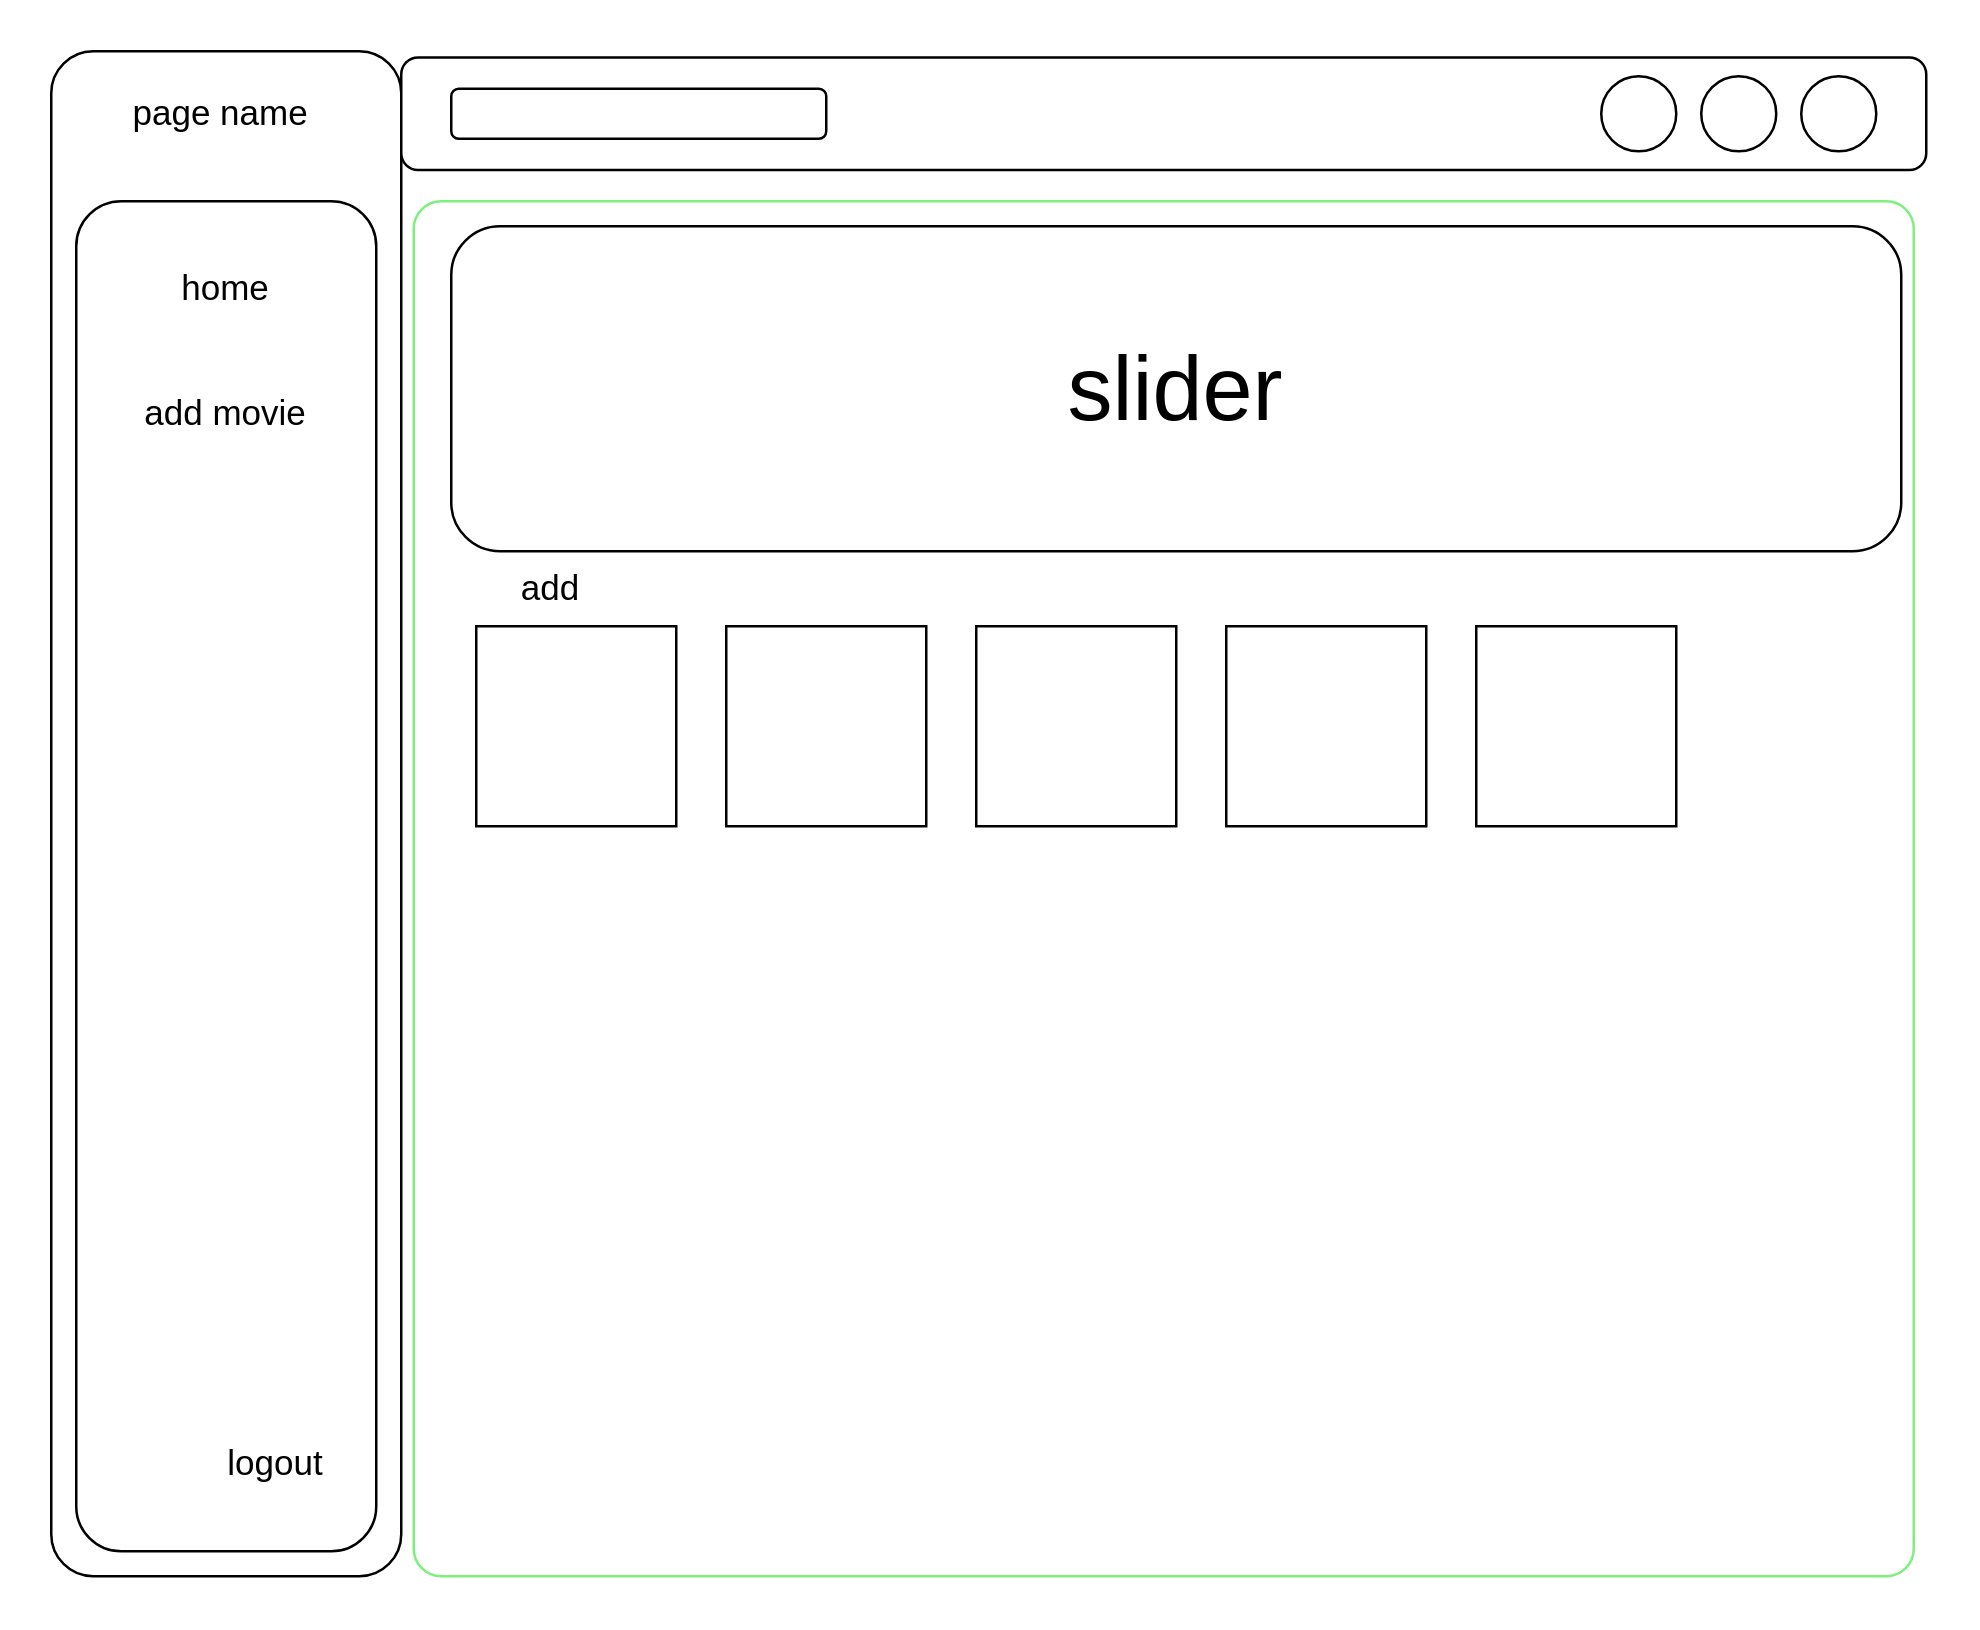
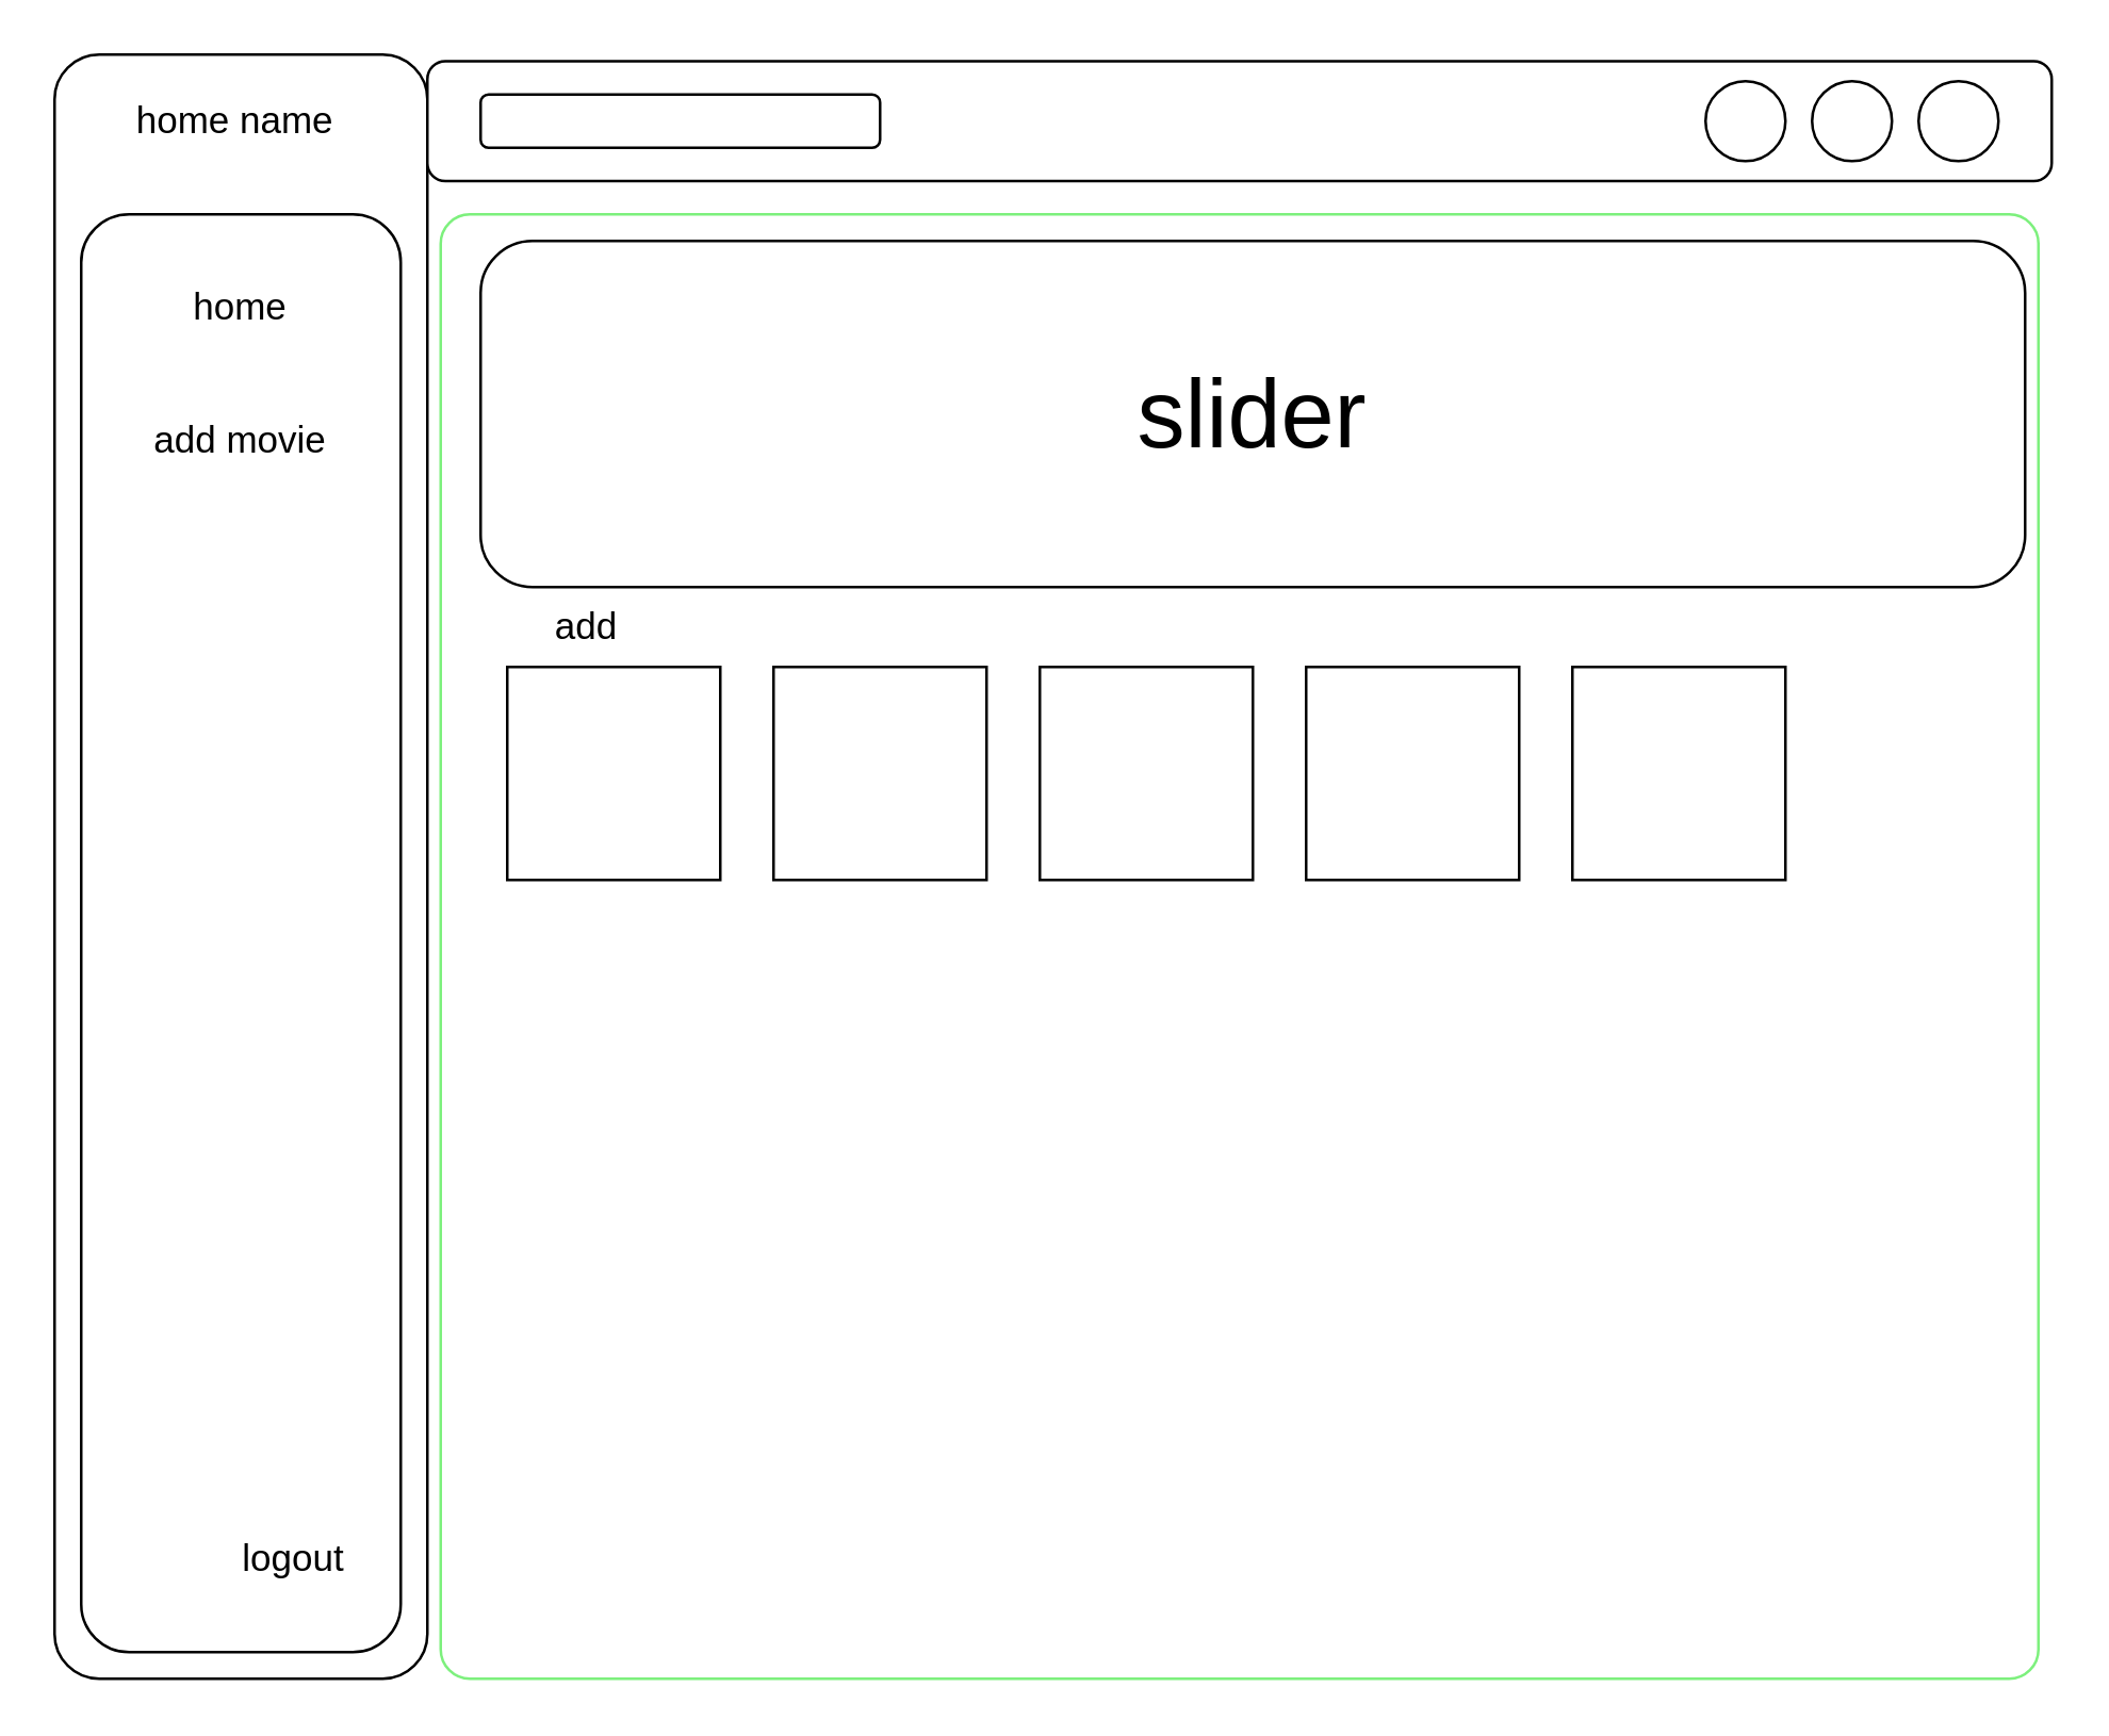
  <mxCell id="0" />
  <mxCell id="1" parent="0" />
  <mxCell id="2" value="" style="rounded=1;whiteSpace=wrap;html=1;arcSize=12;direction=south;" vertex="1" parent="1"><mxGeometry x="20" y="20" width="140" height="610" as="geometry" /></mxCell>
- <mxCell id="3" value="&lt;font style=&quot;font-size: 14px;&quot;&gt;page name&amp;nbsp;&lt;/font&gt;" style="text;html=1;strokeColor=none;fillColor=none;align=center;verticalAlign=middle;whiteSpace=wrap;rounded=0;" vertex="1" parent="1"><mxGeometry x="50" y="20" width="80" height="50" as="geometry" /></mxCell>
+ <mxCell id="3" value="&lt;font style=&quot;font-size: 14px;&quot;&gt;home name&amp;nbsp;&lt;/font&gt;" style="text;html=1;strokeColor=none;fillColor=none;align=center;verticalAlign=middle;whiteSpace=wrap;rounded=0;" vertex="1" parent="1"><mxGeometry x="50" y="20" width="80" height="50" as="geometry" /></mxCell>
  <mxCell id="4" value="" style="rounded=1;whiteSpace=wrap;html=1;" vertex="1" parent="1"><mxGeometry x="160" y="22.5" width="610" height="45" as="geometry" /></mxCell>
  <mxCell id="5" value="" style="rounded=1;whiteSpace=wrap;html=1;" vertex="1" parent="1"><mxGeometry x="180" y="35" width="150" height="20" as="geometry" /></mxCell>
  <mxCell id="6" value="" style="ellipse;whiteSpace=wrap;html=1;aspect=fixed;" vertex="1" parent="1"><mxGeometry x="640" y="30" width="30" height="30" as="geometry" /></mxCell>
  <mxCell id="7" value="" style="ellipse;whiteSpace=wrap;html=1;aspect=fixed;" vertex="1" parent="1"><mxGeometry x="680" y="30" width="30" height="30" as="geometry" /></mxCell>
  <mxCell id="8" value="" style="ellipse;whiteSpace=wrap;html=1;aspect=fixed;" vertex="1" parent="1"><mxGeometry x="720" y="30" width="30" height="30" as="geometry" /></mxCell>
  <mxCell id="9" value="" style="rounded=1;whiteSpace=wrap;html=1;arcSize=2;strokeColor=#7DF07D;" vertex="1" parent="1"><mxGeometry x="165" y="80" width="600" height="550" as="geometry" /></mxCell>
  <mxCell id="10" value="" style="rounded=1;whiteSpace=wrap;html=1;" vertex="1" parent="1"><mxGeometry x="180" y="90" width="580" height="130" as="geometry" /></mxCell>
  <mxCell id="11" value="&lt;font style=&quot;font-size: 36px;&quot;&gt;slider&lt;/font&gt;" style="text;html=1;strokeColor=none;fillColor=none;align=center;verticalAlign=middle;whiteSpace=wrap;rounded=0;" vertex="1" parent="1"><mxGeometry x="440" y="140" width="60" height="30" as="geometry" /></mxCell>
  <mxCell id="12" value="" style="rounded=1;whiteSpace=wrap;html=1;fontSize=14;" vertex="1" parent="1"><mxGeometry x="30" y="80" width="120" height="540" as="geometry" /></mxCell>
  <mxCell id="13" value="home" style="text;html=1;strokeColor=none;fillColor=none;align=center;verticalAlign=middle;whiteSpace=wrap;rounded=0;fontSize=14;" vertex="1" parent="1"><mxGeometry x="60" y="100" width="60" height="30" as="geometry" /></mxCell>
  <mxCell id="14" value="add movie" style="text;html=1;strokeColor=none;fillColor=none;align=center;verticalAlign=middle;whiteSpace=wrap;rounded=0;fontSize=14;" vertex="1" parent="1"><mxGeometry x="50" y="150" width="80" height="30" as="geometry" /></mxCell>
  <mxCell id="15" value="logout" style="text;html=1;strokeColor=none;fillColor=none;align=center;verticalAlign=middle;whiteSpace=wrap;rounded=0;fontSize=14;" vertex="1" parent="1"><mxGeometry x="80" y="570" width="60" height="30" as="geometry" /></mxCell>
  <mxCell id="16" value="" style="whiteSpace=wrap;html=1;aspect=fixed;fontSize=14;" vertex="1" parent="1"><mxGeometry x="190" y="250" width="80" height="80" as="geometry" /></mxCell>
  <mxCell id="17" value="" style="whiteSpace=wrap;html=1;aspect=fixed;fontSize=14;" vertex="1" parent="1"><mxGeometry x="290" y="250" width="80" height="80" as="geometry" /></mxCell>
  <mxCell id="18" value="" style="whiteSpace=wrap;html=1;aspect=fixed;fontSize=14;" vertex="1" parent="1"><mxGeometry x="390" y="250" width="80" height="80" as="geometry" /></mxCell>
  <mxCell id="19" value="" style="whiteSpace=wrap;html=1;aspect=fixed;fontSize=14;" vertex="1" parent="1"><mxGeometry x="490" y="250" width="80" height="80" as="geometry" /></mxCell>
  <mxCell id="20" value="" style="whiteSpace=wrap;html=1;aspect=fixed;fontSize=14;" vertex="1" parent="1"><mxGeometry x="590" y="250" width="80" height="80" as="geometry" /></mxCell>
  <mxCell id="21" value="add" style="text;html=1;strokeColor=none;fillColor=none;align=center;verticalAlign=middle;whiteSpace=wrap;rounded=0;fontSize=14;" vertex="1" parent="1"><mxGeometry x="190" y="220" width="60" height="30" as="geometry" /></mxCell>
